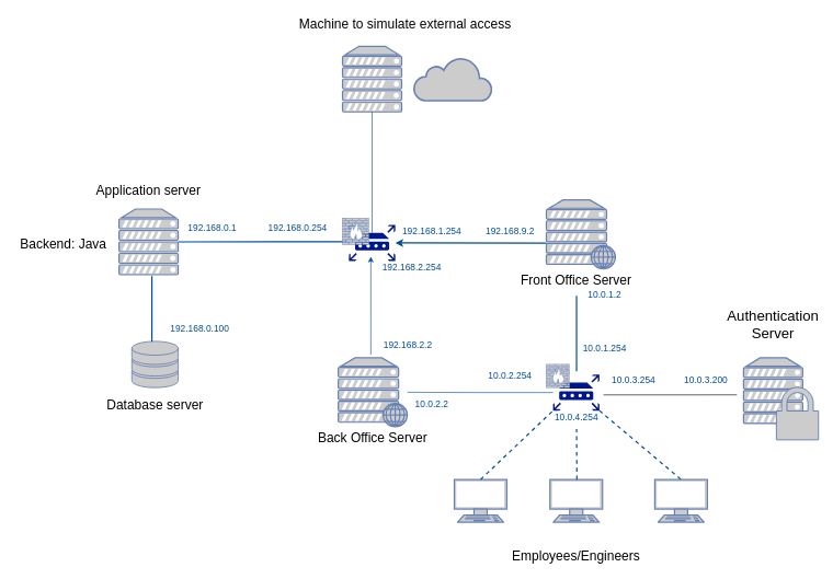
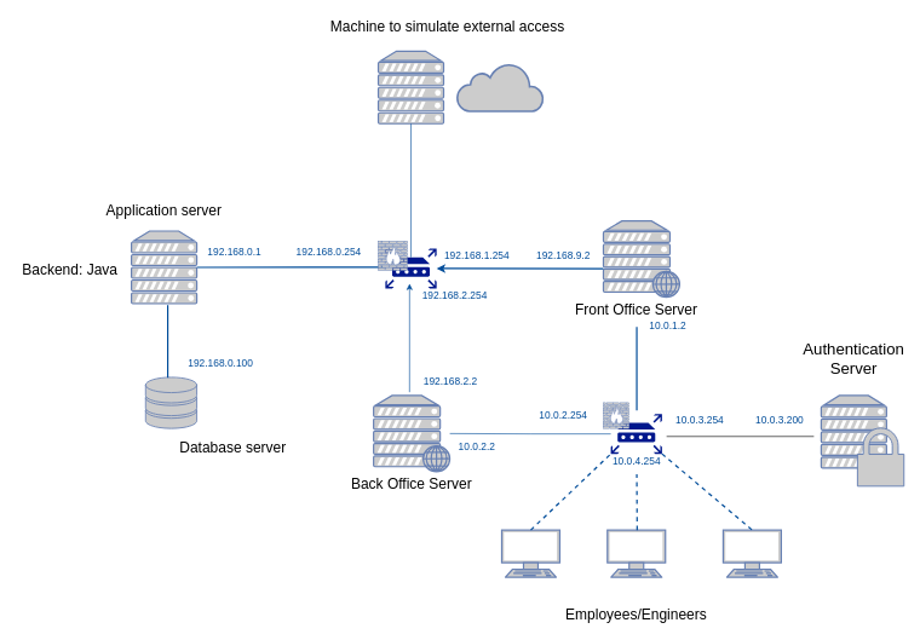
  <mxCell id="0" />
  <mxCell id="1" parent="0" />
  <mxCell id="2" style="edgeStyle=orthogonalEdgeStyle;rounded=0;orthogonalLoop=1;jettySize=auto;html=1;strokeColor=#004C99;endArrow=none;endFill=0;" parent="1" source="3" target="26" edge="1"><mxGeometry relative="1" as="geometry" /></mxCell>
  <mxCell id="3" value="" style="sketch=0;aspect=fixed;pointerEvents=1;shadow=0;dashed=0;html=1;strokeColor=none;labelPosition=center;verticalLabelPosition=bottom;verticalAlign=top;align=center;fillColor=#00188D;shape=mxgraph.mscae.enterprise.router;fontSize=20;" parent="1" vertex="1"><mxGeometry x="840.25" y="570" width="70.5" height="54.99" as="geometry" /></mxCell>
  <mxCell id="4" value="" style="fontColor=#0066CC;verticalAlign=top;verticalLabelPosition=bottom;labelPosition=center;align=center;html=1;outlineConnect=0;fillColor=#CCCCCC;strokeColor=#6881B3;gradientColor=none;gradientDirection=north;strokeWidth=2;shape=mxgraph.networks.web_server;" parent="1" vertex="1"><mxGeometry x="830" y="304" width="105" height="105" as="geometry" /></mxCell>
  <mxCell id="5" value="" style="fontColor=#0066CC;verticalAlign=top;verticalLabelPosition=bottom;labelPosition=center;align=center;html=1;outlineConnect=0;fillColor=#CCCCCC;strokeColor=#6881B3;gradientColor=none;gradientDirection=north;strokeWidth=2;shape=mxgraph.networks.server;" parent="1" vertex="1"><mxGeometry x="180" y="317.99" width="90" height="100" as="geometry" /></mxCell>
  <mxCell id="6" value="" style="fontColor=#0066CC;verticalAlign=top;verticalLabelPosition=bottom;labelPosition=center;align=center;html=1;outlineConnect=0;fillColor=#CCCCCC;strokeColor=#6881B3;gradientColor=none;gradientDirection=north;strokeWidth=2;shape=mxgraph.networks.storage;" parent="1" vertex="1"><mxGeometry x="199.49" y="519.49" width="70.51" height="70.51" as="geometry" /></mxCell>
  <mxCell id="7" value="" style="endArrow=none;html=1;rounded=0;entryX=-0.021;entryY=0.467;entryDx=0;entryDy=0;strokeWidth=2;strokeColor=#004C99;entryPerimeter=0;startArrow=none;startFill=0;" parent="1" source="5" target="19" edge="1"><mxGeometry width="50" height="50" relative="1" as="geometry"><mxPoint x="290" y="380" as="sourcePoint" /><mxPoint x="540" y="367" as="targetPoint" /></mxGeometry></mxCell>
  <mxCell id="8" value="&lt;font style=&quot;font-size: 20px;&quot;&gt;Front Office Server&lt;/font&gt;" style="text;html=1;strokeColor=none;fillColor=none;align=center;verticalAlign=middle;whiteSpace=wrap;rounded=0;" parent="1" vertex="1"><mxGeometry x="789.25" y="410" width="172.5" height="29" as="geometry" /></mxCell>
  <mxCell id="9" value="Application server " style="text;html=1;strokeColor=none;fillColor=none;align=center;verticalAlign=middle;whiteSpace=wrap;rounded=0;fontSize=20;" parent="1" vertex="1"><mxGeometry x="110" y="274" width="230" height="30" as="geometry" /></mxCell>
  <mxCell id="10" value="" style="fontColor=#0066CC;verticalAlign=top;verticalLabelPosition=bottom;labelPosition=center;align=center;html=1;outlineConnect=0;fillColor=#CCCCCC;strokeColor=#6881B3;gradientColor=none;gradientDirection=north;strokeWidth=2;shape=mxgraph.networks.terminal;fontSize=20;" parent="1" vertex="1"><mxGeometry x="690" y="730" width="80" height="65" as="geometry" /></mxCell>
  <mxCell id="11" value="" style="fontColor=#0066CC;verticalAlign=top;verticalLabelPosition=bottom;labelPosition=center;align=center;html=1;outlineConnect=0;fillColor=#CCCCCC;strokeColor=#6881B3;gradientColor=none;gradientDirection=north;strokeWidth=2;shape=mxgraph.networks.terminal;fontSize=20;" parent="1" vertex="1"><mxGeometry x="835.5" y="730" width="80" height="65" as="geometry" /></mxCell>
  <mxCell id="12" value="" style="fontColor=#0066CC;verticalAlign=top;verticalLabelPosition=bottom;labelPosition=center;align=center;html=1;outlineConnect=0;fillColor=#CCCCCC;strokeColor=#6881B3;gradientColor=none;gradientDirection=north;strokeWidth=2;shape=mxgraph.networks.terminal;fontSize=20;" parent="1" vertex="1"><mxGeometry x="995" y="730" width="80" height="65" as="geometry" /></mxCell>
  <mxCell id="13" value="" style="endArrow=none;dashed=1;html=1;rounded=0;fontSize=20;entryX=0;entryY=1;entryDx=0;entryDy=0;exitX=0.5;exitY=0;exitDx=0;exitDy=0;exitPerimeter=0;strokeWidth=2;strokeColor=#004C99;entryPerimeter=0;" parent="1" source="10" target="3" edge="1"><mxGeometry width="50" height="50" relative="1" as="geometry"><mxPoint x="850" y="660" as="sourcePoint" /><mxPoint x="850" y="660" as="targetPoint" /></mxGeometry></mxCell>
  <mxCell id="14" value="" style="endArrow=none;dashed=1;html=1;rounded=0;fontSize=20;exitX=0.5;exitY=0;exitDx=0;exitDy=0;exitPerimeter=0;strokeWidth=2;strokeColor=#004C99;" parent="1" edge="1"><mxGeometry width="50" height="50" relative="1" as="geometry"><mxPoint x="876.5" y="730" as="sourcePoint" /><mxPoint x="876" y="653" as="targetPoint" /></mxGeometry></mxCell>
  <mxCell id="15" value="" style="endArrow=none;dashed=1;html=1;rounded=0;fontSize=20;exitX=1;exitY=1;exitDx=0;exitDy=0;entryX=0.5;entryY=0;entryDx=0;entryDy=0;entryPerimeter=0;strokeWidth=2;strokeColor=#004C99;exitPerimeter=0;" parent="1" source="3" target="12" edge="1"><mxGeometry width="50" height="50" relative="1" as="geometry"><mxPoint x="900" y="660" as="sourcePoint" /><mxPoint x="900" y="610" as="targetPoint" /></mxGeometry></mxCell>
  <mxCell id="16" value="Employees/Engineers" style="text;html=1;strokeColor=none;fillColor=none;align=center;verticalAlign=middle;whiteSpace=wrap;rounded=0;fontSize=20;" parent="1" vertex="1"><mxGeometry x="823.25" y="830" width="104.5" height="30" as="geometry" /></mxCell>
  <mxCell id="17" value="" style="fontColor=#0066CC;verticalAlign=top;verticalLabelPosition=bottom;labelPosition=center;align=center;html=1;outlineConnect=0;fillColor=#CCCCCC;strokeColor=#6881B3;gradientColor=none;gradientDirection=north;strokeWidth=2;shape=mxgraph.networks.firewall;fontSize=20;" parent="1" vertex="1"><mxGeometry x="830" y="554.5" width="35.5" height="35.5" as="geometry" /></mxCell>
  <mxCell id="18" value="" style="endArrow=none;html=1;rounded=0;fontSize=20;strokeWidth=2;strokeColor=#004C99;" parent="1" edge="1"><mxGeometry width="50" height="50" relative="1" as="geometry"><mxPoint x="876" y="565" as="sourcePoint" /><mxPoint x="876" y="450" as="targetPoint" /></mxGeometry></mxCell>
  <mxCell id="19" value="" style="sketch=0;aspect=fixed;pointerEvents=1;shadow=0;dashed=0;html=1;strokeColor=none;labelPosition=center;verticalLabelPosition=bottom;verticalAlign=top;align=center;fillColor=#00188D;shape=mxgraph.mscae.enterprise.router;fontSize=20;" parent="1" vertex="1"><mxGeometry x="529.75" y="342" width="70.5" height="54.99" as="geometry" /></mxCell>
  <mxCell id="20" value="" style="endArrow=classic;html=1;rounded=0;strokeWidth=2;strokeColor=#004C99;endFill=1;" parent="1" target="19" edge="1"><mxGeometry width="50" height="50" relative="1" as="geometry"><mxPoint x="830" y="370" as="sourcePoint" /><mxPoint x="710" y="365" as="targetPoint" /></mxGeometry></mxCell>
  <mxCell id="21" value="&lt;div&gt;Backend: Java&lt;/div&gt;&lt;div&gt;&lt;br&gt;&lt;/div&gt;" style="text;html=1;align=center;verticalAlign=middle;resizable=0;points=[];autosize=1;strokeColor=none;fillColor=none;fontSize=20;" parent="1" vertex="1"><mxGeometry x="20" y="352.51" width="150" height="60" as="geometry" /></mxCell>
  <mxCell id="22" value="" style="fontColor=#0066CC;verticalAlign=top;verticalLabelPosition=bottom;labelPosition=center;align=center;html=1;outlineConnect=0;fillColor=#CCCCCC;strokeColor=#6881B3;gradientColor=none;gradientDirection=north;strokeWidth=2;shape=mxgraph.networks.server;fontSize=20;" parent="1" vertex="1"><mxGeometry x="520" y="70" width="90" height="100" as="geometry" /></mxCell>
  <mxCell id="23" value="Machine to simulate external access" style="text;html=1;align=center;verticalAlign=middle;resizable=0;points=[];autosize=1;strokeColor=none;fillColor=none;fontSize=20;" parent="1" vertex="1"><mxGeometry x="445" y="20" width="340" height="30" as="geometry" /></mxCell>
  <mxCell id="24" value="" style="html=1;outlineConnect=0;fillColor=#CCCCCC;strokeColor=#6881B3;gradientColor=none;gradientDirection=north;strokeWidth=2;shape=mxgraph.networks.cloud;fontColor=#ffffff;fontSize=20;" parent="1" vertex="1"><mxGeometry x="628.5" y="86.94" width="119" height="66.11" as="geometry" /></mxCell>
  <mxCell id="25" value="" style="endArrow=classic;html=1;rounded=0;entryX=0.004;entryY=0.791;entryDx=0;entryDy=0;entryPerimeter=0;strokeColor=#004C99;startArrow=none;startFill=0;endFill=1;" parent="1" edge="1"><mxGeometry width="50" height="50" relative="1" as="geometry"><mxPoint x="563" y="540" as="sourcePoint" /><mxPoint x="563.032" y="390.497" as="targetPoint" /></mxGeometry></mxCell>
  <mxCell id="26" value="" style="fontColor=#0066CC;verticalAlign=top;verticalLabelPosition=bottom;labelPosition=center;align=center;html=1;outlineConnect=0;fillColor=#CCCCCC;strokeColor=#6881B3;gradientColor=none;gradientDirection=north;strokeWidth=2;shape=mxgraph.networks.web_server;" parent="1" vertex="1"><mxGeometry x="513.5" y="544.5" width="105" height="105" as="geometry" /></mxCell>
  <mxCell id="27" value="&lt;font style=&quot;font-size: 20px;&quot;&gt;Back Office Server&lt;/font&gt;" style="text;html=1;strokeColor=none;fillColor=none;align=center;verticalAlign=middle;whiteSpace=wrap;rounded=0;" parent="1" vertex="1"><mxGeometry x="481" y="650.5" width="170" height="30" as="geometry" /></mxCell>
  <mxCell id="28" value="" style="fontColor=#0066CC;verticalAlign=top;verticalLabelPosition=bottom;labelPosition=center;align=center;html=1;outlineConnect=0;fillColor=#CCCCCC;strokeColor=#6881B3;gradientColor=none;gradientDirection=north;strokeWidth=2;shape=mxgraph.networks.firewall;fontSize=20;" parent="1" vertex="1"><mxGeometry x="520" y="332" width="40" height="40" as="geometry" /></mxCell>
  <mxCell id="29" value="" style="endArrow=none;html=1;rounded=0;strokeColor=#004C99;exitX=0.5;exitY=0.22;exitDx=0;exitDy=0;exitPerimeter=0;" parent="1" source="19" target="22" edge="1"><mxGeometry width="50" height="50" relative="1" as="geometry"><mxPoint x="570" y="210" as="sourcePoint" /><mxPoint x="620" y="160" as="targetPoint" /></mxGeometry></mxCell>
  <mxCell id="30" value="" style="endArrow=none;html=1;rounded=0;strokeWidth=2;strokeColor=#004C99;startArrow=none;startFill=0;" edge="1" parent="1"><mxGeometry width="50" height="50" relative="1" as="geometry"><mxPoint x="230" y="520" as="sourcePoint" /><mxPoint x="230" y="420" as="targetPoint" /></mxGeometry></mxCell>
- <mxCell id="31" value="Database server " style="text;html=1;strokeColor=none;fillColor=none;align=center;verticalAlign=middle;whiteSpace=wrap;rounded=0;fontSize=20;" vertex="1" parent="1"><mxGeometry x="119.75" y="600" width="230" height="30" as="geometry" /></mxCell>
+ <mxCell id="31" value="Database server " style="text;html=1;strokeColor=none;fillColor=none;align=center;verticalAlign=middle;whiteSpace=wrap;rounded=0;fontSize=20;" vertex="1" parent="1"><mxGeometry x="204.75" y="600" width="230" height="30" as="geometry" /></mxCell>
  <mxCell id="32" value="" style="fontColor=#0066CC;verticalAlign=top;verticalLabelPosition=bottom;labelPosition=center;align=center;html=1;outlineConnect=0;fillColor=#CCCCCC;strokeColor=#6881B3;gradientColor=none;gradientDirection=north;strokeWidth=2;shape=mxgraph.networks.server;" vertex="1" parent="1"><mxGeometry x="1130" y="544.5" width="90" height="100" as="geometry" /></mxCell>
  <mxCell id="33" value="" style="fontColor=#0066CC;verticalAlign=top;verticalLabelPosition=bottom;labelPosition=center;align=center;html=1;outlineConnect=0;fillColor=#CCCCCC;strokeColor=#6881B3;gradientColor=none;gradientDirection=north;strokeWidth=2;shape=mxgraph.networks.secured;" vertex="1" parent="1"><mxGeometry x="1180" y="589.5" width="64" height="80" as="geometry" /></mxCell>
  <mxCell id="34" value="Authentication Server" style="text;html=1;strokeColor=none;fillColor=none;align=center;verticalAlign=middle;whiteSpace=wrap;rounded=0;fontSize=22;" vertex="1" parent="1"><mxGeometry x="1145" y="480" width="60" height="30" as="geometry" /></mxCell>
  <mxCell id="35" value="" style="endArrow=none;html=1;rounded=0;fontSize=22;entryX=1.089;entryY=0.564;entryDx=0;entryDy=0;entryPerimeter=0;" edge="1" parent="1" target="3"><mxGeometry width="50" height="50" relative="1" as="geometry"><mxPoint x="1120" y="601" as="sourcePoint" /><mxPoint x="780" y="500" as="targetPoint" /></mxGeometry></mxCell>
  <mxCell id="36" value="192.168.9.2" style="text;html=1;strokeColor=none;fillColor=none;align=center;verticalAlign=middle;whiteSpace=wrap;rounded=0;fontSize=14;fontColor=#004C99;" vertex="1" parent="1"><mxGeometry x="710.25" y="341.57" width="130" height="20.87" as="geometry" /></mxCell>
  <mxCell id="37" value="192.168.0.1" style="text;html=1;strokeColor=none;fillColor=none;align=center;verticalAlign=middle;whiteSpace=wrap;rounded=0;fontSize=14;fontColor=#004C99;" vertex="1" parent="1"><mxGeometry x="257" y="336" width="130" height="20.87" as="geometry" /></mxCell>
  <mxCell id="38" value="10.0.1.2" style="text;html=1;strokeColor=none;fillColor=none;align=center;verticalAlign=middle;whiteSpace=wrap;rounded=0;fontSize=14;fontColor=#004C99;" vertex="1" parent="1"><mxGeometry x="854" y="439" width="130" height="20.87" as="geometry" /></mxCell>
  <mxCell id="39" value="&lt;div&gt;192.168.2.2&lt;/div&gt;" style="text;html=1;strokeColor=none;fillColor=none;align=center;verticalAlign=middle;whiteSpace=wrap;rounded=0;fontSize=14;fontColor=#004C99;" vertex="1" parent="1"><mxGeometry x="550" y="514.13" width="139" height="20.87" as="geometry" /></mxCell>
  <mxCell id="40" value="192.168.0.254" style="text;html=1;strokeColor=none;fillColor=none;align=center;verticalAlign=middle;whiteSpace=wrap;rounded=0;fontSize=14;fontColor=#004C99;" vertex="1" parent="1"><mxGeometry x="387" y="336" width="130" height="20.87" as="geometry" /></mxCell>
  <mxCell id="41" value="&lt;div&gt;192.168.2.254&lt;/div&gt;" style="text;html=1;strokeColor=none;fillColor=none;align=center;verticalAlign=middle;whiteSpace=wrap;rounded=0;fontSize=14;fontColor=#004C99;" vertex="1" parent="1"><mxGeometry x="555.5" y="396.99" width="139" height="20.87" as="geometry" /></mxCell>
  <mxCell id="42" value="192.168.1.254" style="text;html=1;strokeColor=none;fillColor=none;align=center;verticalAlign=middle;whiteSpace=wrap;rounded=0;fontSize=14;fontColor=#004C99;" vertex="1" parent="1"><mxGeometry x="591.25" y="342" width="130" height="20.87" as="geometry" /></mxCell>
- <mxCell id="43" value="10.0.1.254" style="text;html=1;strokeColor=none;fillColor=none;align=center;verticalAlign=middle;whiteSpace=wrap;rounded=0;fontSize=14;fontColor=#004C99;" vertex="1" parent="1"><mxGeometry x="854" y="519.49" width="130" height="20.87" as="geometry" /></mxCell>
  <mxCell id="44" value="10.0.2.2" style="text;html=1;strokeColor=none;fillColor=none;align=center;verticalAlign=middle;whiteSpace=wrap;rounded=0;fontSize=14;fontColor=#004C99;" vertex="1" parent="1"><mxGeometry x="591.25" y="604.57" width="130" height="20.87" as="geometry" /></mxCell>
  <mxCell id="45" value="&lt;div&gt;10.0.2.254&lt;/div&gt;" style="text;html=1;strokeColor=none;fillColor=none;align=center;verticalAlign=middle;whiteSpace=wrap;rounded=0;fontSize=14;fontColor=#004C99;" vertex="1" parent="1"><mxGeometry x="710.25" y="561.82" width="130" height="20.87" as="geometry" /></mxCell>
  <mxCell id="46" value="10.0.3.200" style="text;html=1;strokeColor=none;fillColor=none;align=center;verticalAlign=middle;whiteSpace=wrap;rounded=0;fontSize=14;fontColor=#004C99;" vertex="1" parent="1"><mxGeometry x="1008" y="568.63" width="130" height="20.87" as="geometry" /></mxCell>
  <mxCell id="47" value="&lt;div&gt;10.0.4.254&lt;/div&gt;" style="text;html=1;strokeColor=none;fillColor=none;align=center;verticalAlign=middle;whiteSpace=wrap;rounded=0;fontSize=14;fontColor=#004C99;" vertex="1" parent="1"><mxGeometry x="810.5" y="625.44" width="130" height="20.87" as="geometry" /></mxCell>
  <mxCell id="48" value="&lt;div&gt;10.0.3.254&lt;/div&gt;" style="text;html=1;strokeColor=none;fillColor=none;align=center;verticalAlign=middle;whiteSpace=wrap;rounded=0;fontSize=14;fontColor=#004C99;" vertex="1" parent="1"><mxGeometry x="898" y="568.63" width="130" height="20.87" as="geometry" /></mxCell>
  <mxCell id="49" value="192.168.0.100" style="text;html=1;strokeColor=none;fillColor=none;align=center;verticalAlign=middle;whiteSpace=wrap;rounded=0;fontSize=14;fontColor=#004C99;" vertex="1" parent="1"><mxGeometry x="238" y="489.13" width="130" height="20.87" as="geometry" /></mxCell>
